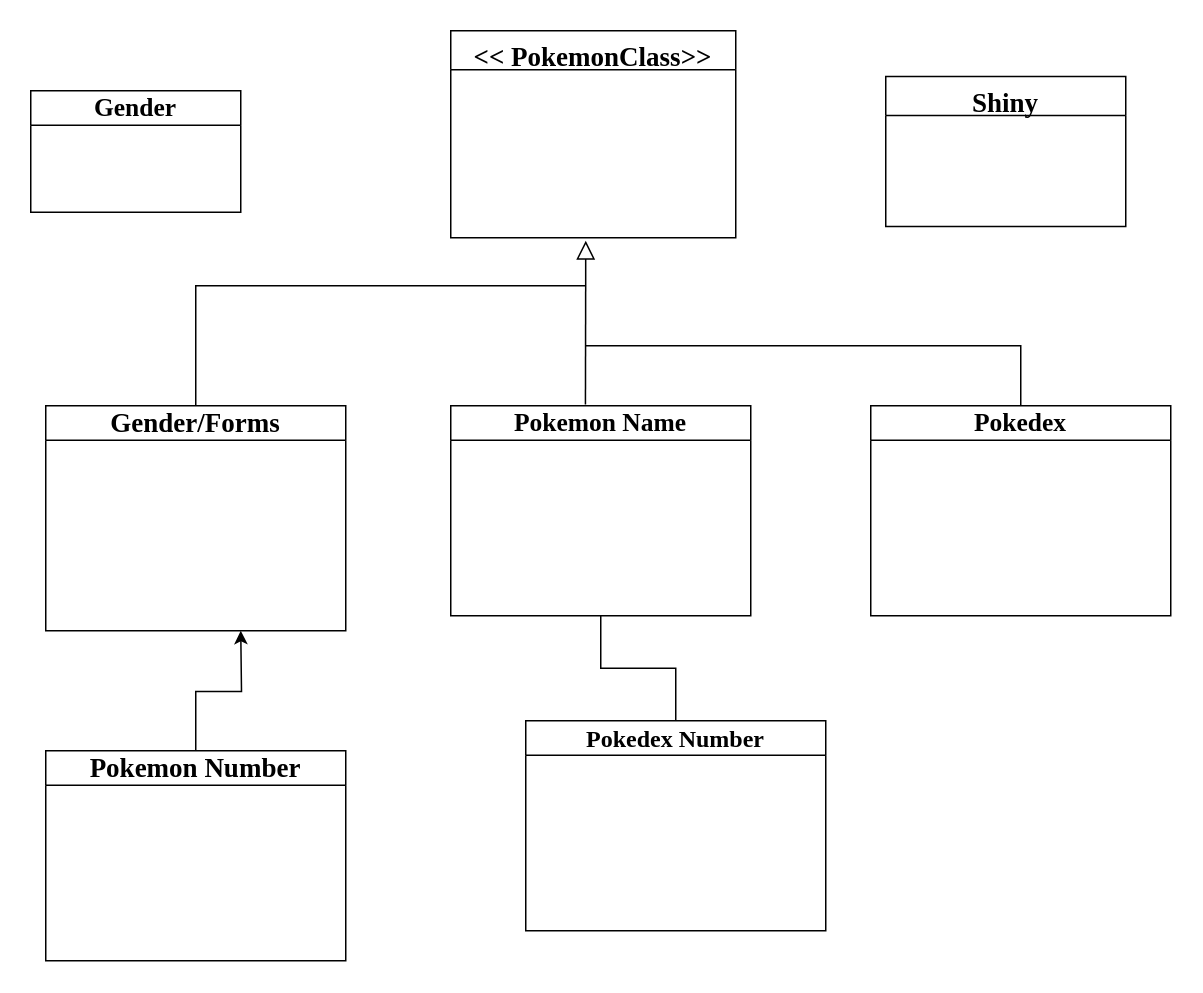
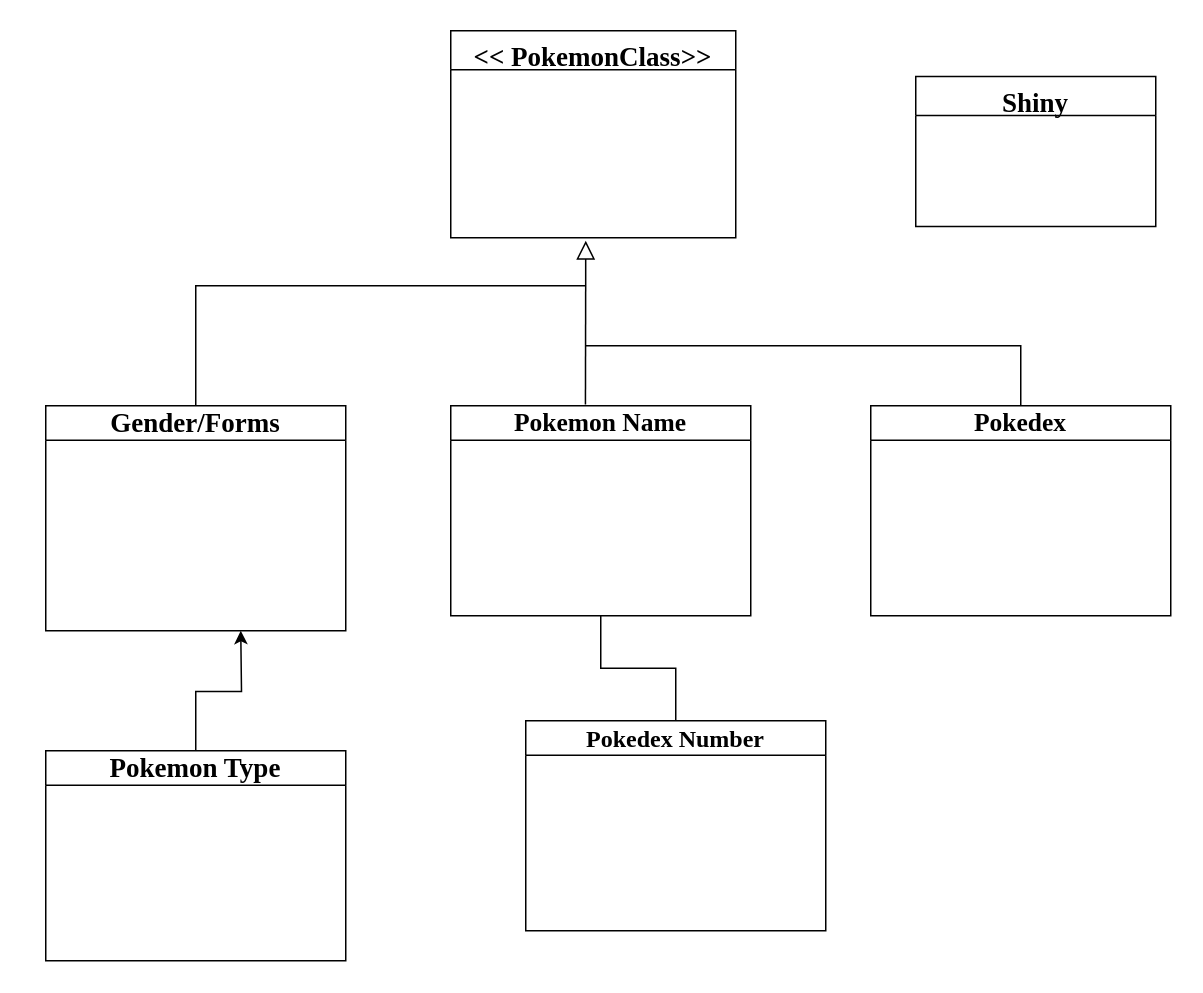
  <mxCell id="0" />
  <mxCell id="1" parent="0" />
  <mxCell id="2" value="&lt;&lt; PokemonClass&gt;&gt;" style="swimlane;align=center;verticalAlign=top;childLayout=stackLayout;horizontal=1;startSize=26;horizontalStack=0;resizeParent=1;resizeLast=0;collapsible=1;marginBottom=0;rounded=0;shadow=0;strokeWidth=1;fontStyle=1;fontFamily=Times New Roman;fontSize=18;" parent="1" vertex="1"><mxGeometry x="300" y="20" width="190" height="138" as="geometry"><mxRectangle x="220" y="120" width="160" height="26" as="alternateBounds" /></mxGeometry></mxCell>
  <mxCell id="3" value="" style="endArrow=block;endSize=10;endFill=0;shadow=0;strokeWidth=1;rounded=0;elbow=vertical;exitX=0.449;exitY=-0.006;exitDx=0;exitDy=0;exitPerimeter=0;" parent="1" source="6" edge="1"><mxGeometry width="160" relative="1" as="geometry"><mxPoint x="400" y="270" as="sourcePoint" /><mxPoint x="390" y="160" as="targetPoint" /></mxGeometry></mxCell>
- <mxCell id="4" value="Shiny" style="swimlane;fontStyle=1;align=center;verticalAlign=top;childLayout=stackLayout;horizontal=1;startSize=26;horizontalStack=0;resizeParent=1;resizeLast=0;collapsible=1;marginBottom=0;rounded=0;shadow=0;strokeWidth=1;fontSize=18;fontFamily=Times New Roman;" parent="1" vertex="1"><mxGeometry x="590" y="50.5" width="160" height="100" as="geometry"><mxRectangle x="550" y="140" width="160" height="26" as="alternateBounds" /></mxGeometry></mxCell>
- <mxCell id="5" value="&lt;font face=&quot;Times New Roman&quot; style=&quot;font-size: 17px;&quot;&gt;Gender&lt;/font&gt;" style="swimlane;whiteSpace=wrap;html=1;" vertex="1" parent="1"><mxGeometry x="20" y="60" width="140" height="81" as="geometry" /></mxCell>
+ <mxCell id="4" value="Shiny" style="swimlane;fontStyle=1;align=center;verticalAlign=top;childLayout=stackLayout;horizontal=1;startSize=26;horizontalStack=0;resizeParent=1;resizeLast=0;collapsible=1;marginBottom=0;rounded=0;shadow=0;strokeWidth=1;fontSize=18;fontFamily=Times New Roman;" parent="1" vertex="1"><mxGeometry x="610" y="50.5" width="160" height="100" as="geometry"><mxRectangle x="550" y="140" width="160" height="26" as="alternateBounds" /></mxGeometry></mxCell>
  <mxCell id="6" value="&lt;font face=&quot;Times New Roman&quot; style=&quot;font-size: 17px;&quot;&gt;Pokemon Name&lt;/font&gt;" style="swimlane;whiteSpace=wrap;html=1;startSize=23;" vertex="1" parent="1"><mxGeometry x="300" y="270" width="200" height="140" as="geometry" /></mxCell>
  <mxCell id="7" style="edgeStyle=orthogonalEdgeStyle;rounded=0;orthogonalLoop=1;jettySize=auto;html=1;exitX=0.5;exitY=0;exitDx=0;exitDy=0;entryX=0.5;entryY=1;entryDx=0;entryDy=0;endArrow=none;" edge="1" parent="1" source="8" target="6"><mxGeometry relative="1" as="geometry" /></mxCell>
  <mxCell id="8" value="&lt;font style=&quot;font-size: 16px;&quot; face=&quot;Times New Roman&quot;&gt;Pokedex Number&lt;/font&gt;" style="swimlane;whiteSpace=wrap;html=1;" vertex="1" parent="1"><mxGeometry x="350" y="480" width="200" height="140" as="geometry" /></mxCell>
  <mxCell id="9" value="&lt;font style=&quot;font-size: 17px;&quot; face=&quot;Times New Roman&quot;&gt;Pokedex&lt;/font&gt;" style="swimlane;whiteSpace=wrap;html=1;startSize=23;" vertex="1" parent="1"><mxGeometry x="580" y="270" width="200" height="140" as="geometry" /></mxCell>
  <mxCell id="10" value="" style="endArrow=none;html=1;rounded=0;exitX=0.5;exitY=0;exitDx=0;exitDy=0;" edge="1" parent="1" source="9"><mxGeometry width="50" height="50" relative="1" as="geometry"><mxPoint x="760" y="200" as="sourcePoint" /><mxPoint x="390" y="230" as="targetPoint" /><Array as="points"><mxPoint x="680" y="230" /></Array></mxGeometry></mxCell>
  <mxCell id="11" value="&lt;font style=&quot;font-size: 18px;&quot; face=&quot;Times New Roman&quot;&gt;Gender/Forms&lt;/font&gt;" style="swimlane;whiteSpace=wrap;html=1;" vertex="1" parent="1"><mxGeometry x="30" y="270" width="200" height="150" as="geometry" /></mxCell>
  <mxCell id="12" value="" style="endArrow=none;html=1;rounded=0;entryX=0.5;entryY=0;entryDx=0;entryDy=0;" edge="1" parent="1" target="11"><mxGeometry width="50" height="50" relative="1" as="geometry"><mxPoint x="390" y="190" as="sourcePoint" /><mxPoint x="470" y="260" as="targetPoint" /><Array as="points"><mxPoint x="130" y="190" /></Array></mxGeometry></mxCell>
  <mxCell id="13" style="edgeStyle=orthogonalEdgeStyle;rounded=0;orthogonalLoop=1;jettySize=auto;html=1;exitX=0.5;exitY=0;exitDx=0;exitDy=0;" edge="1" parent="1" source="14"><mxGeometry relative="1" as="geometry"><mxPoint x="160" y="420" as="targetPoint" /></mxGeometry></mxCell>
- <mxCell id="14" value="&lt;font style=&quot;font-size: 18px;&quot; face=&quot;Times New Roman&quot;&gt;Pokemon Number&lt;/font&gt;" style="swimlane;whiteSpace=wrap;html=1;" vertex="1" parent="1"><mxGeometry x="30" y="500" width="200" height="140" as="geometry" /></mxCell>
+ <mxCell id="14" value="&lt;font style=&quot;font-size: 18px;&quot; face=&quot;Times New Roman&quot;&gt;Pokemon Type&lt;/font&gt;" style="swimlane;whiteSpace=wrap;html=1;" vertex="1" parent="1"><mxGeometry x="30" y="500" width="200" height="140" as="geometry" /></mxCell>
